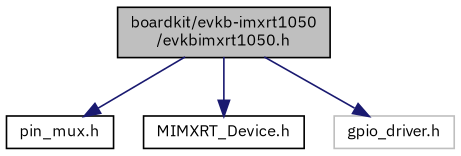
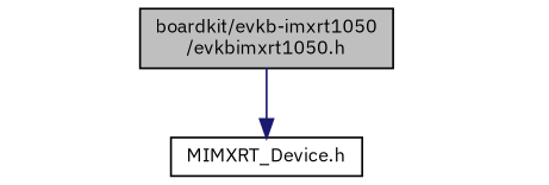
  digraph {
    fontname="IBM Plex Sans"
    node [color=black fillcolor=white fontname="IBM Plex Sans" fontsize=10 shape=record style=filled]
    edge [color=midnightblue fontname="IBM Plex Sans" fontsize=10 labelfontname=Helvetica labelfontsize=10 style=solid]
    n1 [fillcolor=grey75 fontcolor=black height=0.2 label="boardkit/evkb-imxrt1050\l/evkbimxrt1050.h" width=0.4]
-   n2 [height=0.2 label="pin_mux.h" width=0.4]
    n3 [height=0.2 label="MIMXRT_Device.h" width=0.4]
-   n4 [color=grey75 height=0.2 label="gpio_driver.h" width=0.4]
-   n1 -> n2
    n1 -> n3
-   n1 -> n4
  }
